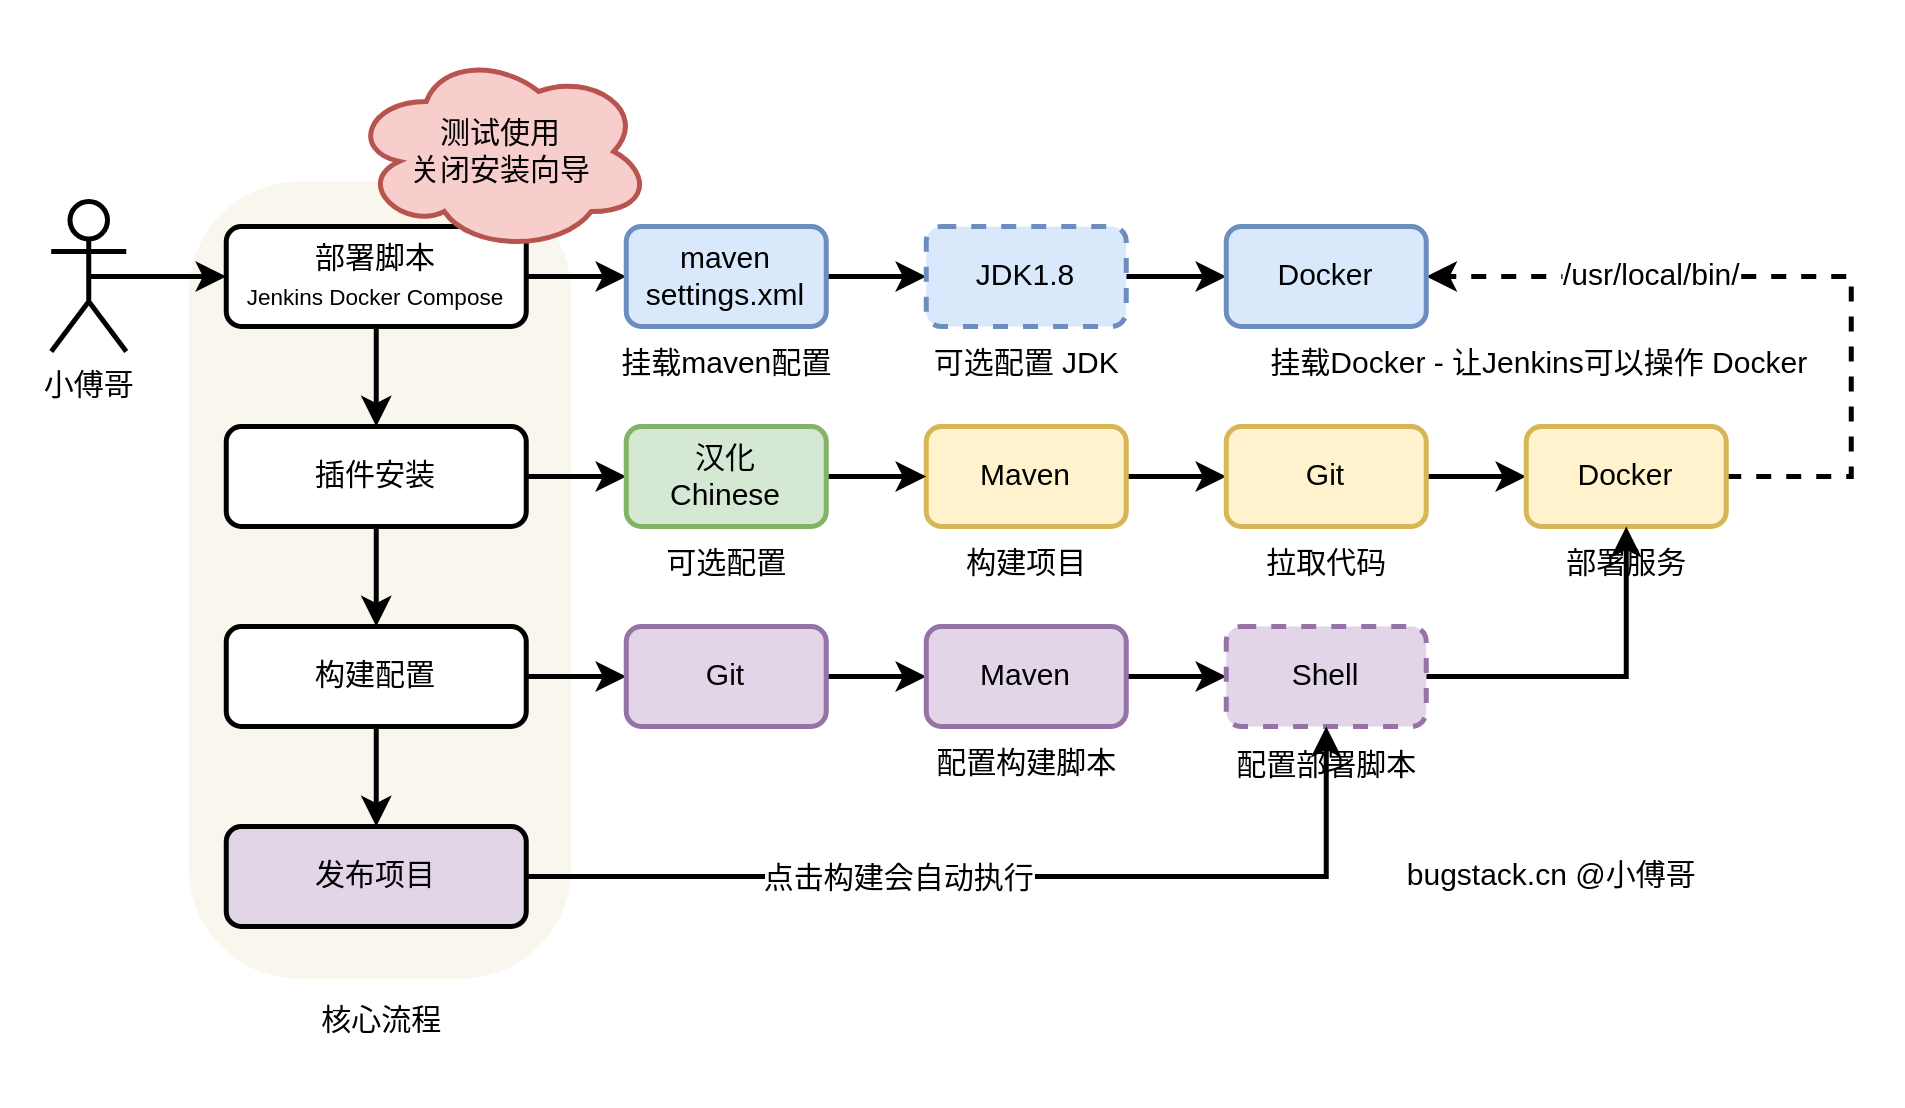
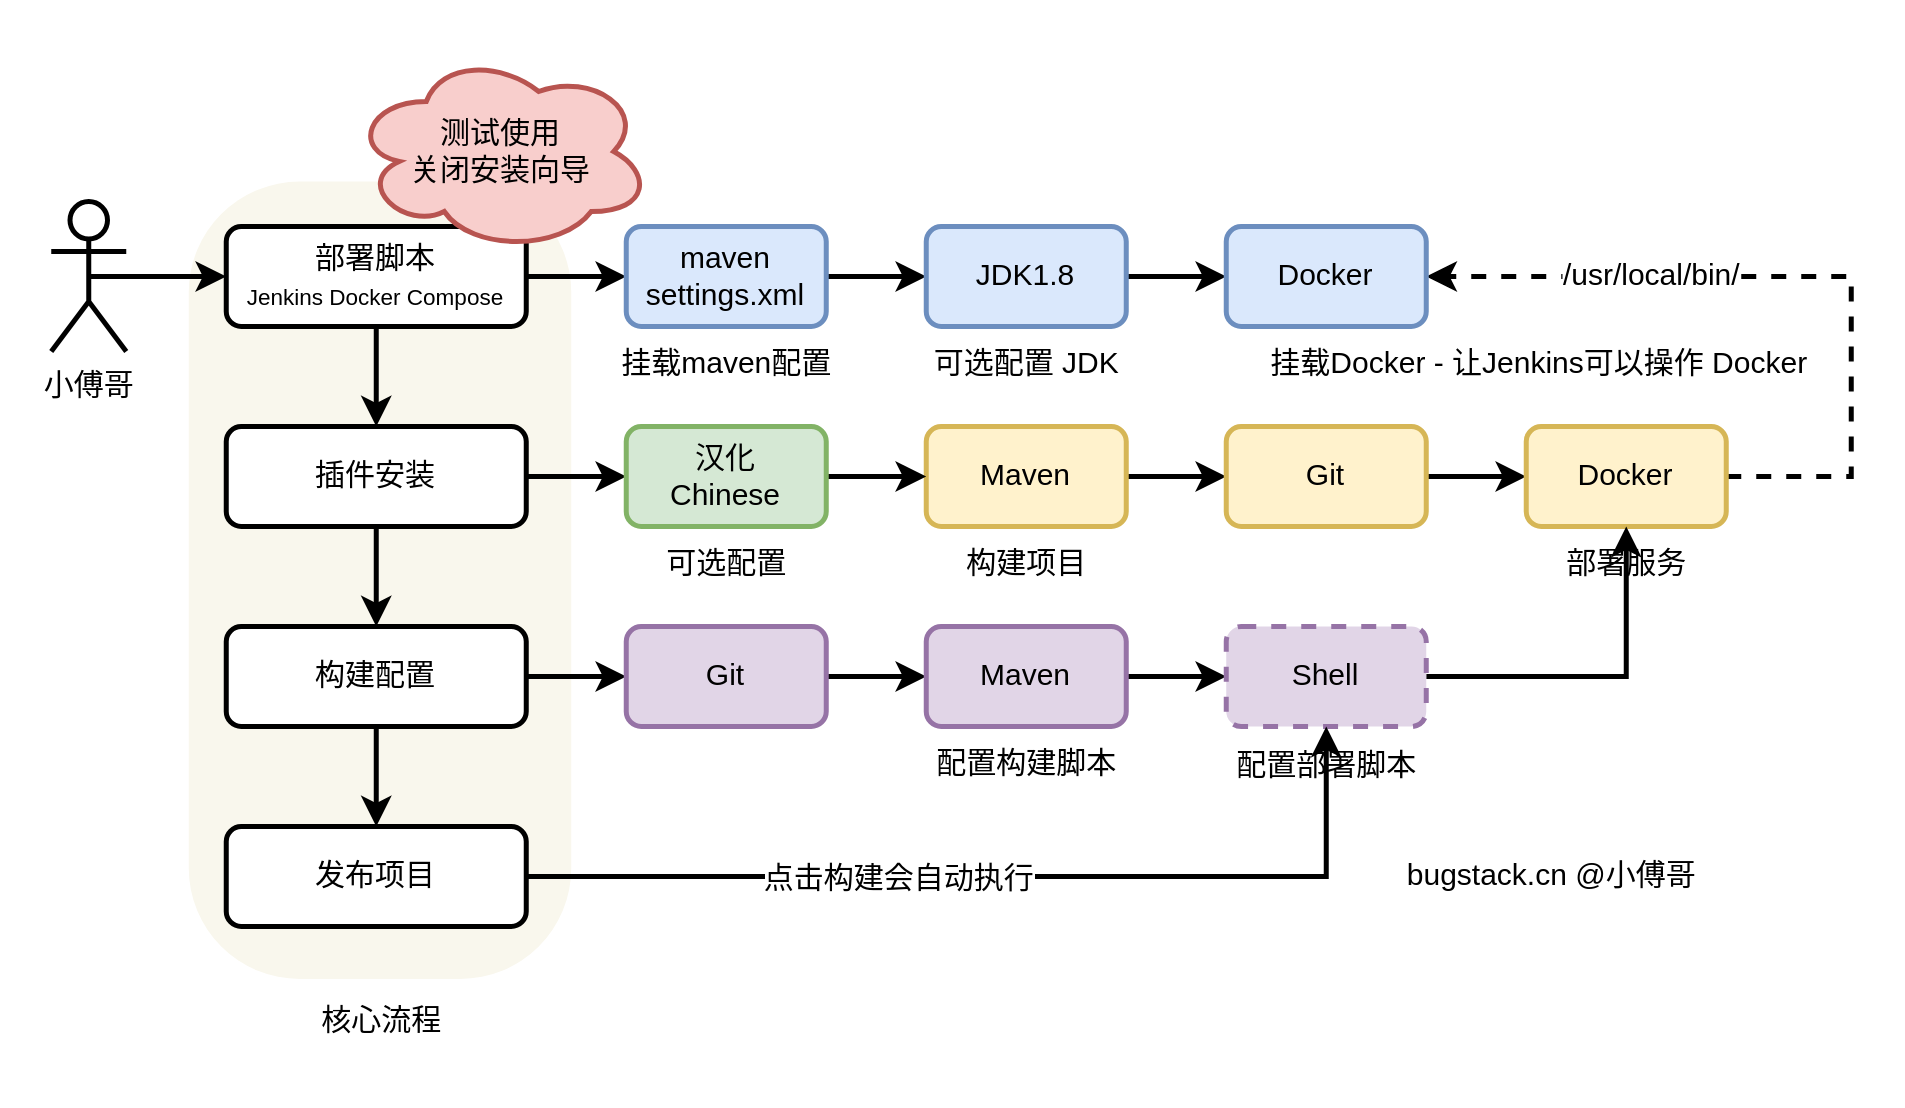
  <mxCell id="0" />
  <mxCell id="1" parent="0" />
  <mxCell id="2" value="" style="rounded=1;whiteSpace=wrap;html=1;strokeWidth=1;fontSize=12;arcSize=29;fillColor=#f9f7ed;strokeColor=none;" vertex="1" parent="1"><mxGeometry x="75" y="72" width="153" height="319" as="geometry" /></mxCell>
  <mxCell id="3" style="edgeStyle=orthogonalEdgeStyle;rounded=0;orthogonalLoop=1;jettySize=auto;html=1;exitX=0.5;exitY=1;exitDx=0;exitDy=0;entryX=0.5;entryY=0;entryDx=0;entryDy=0;fontSize=9;strokeWidth=2;" edge="1" parent="1" source="5" target="8"><mxGeometry relative="1" as="geometry" /></mxCell>
  <mxCell id="4" style="edgeStyle=orthogonalEdgeStyle;rounded=0;orthogonalLoop=1;jettySize=auto;html=1;exitX=1;exitY=0.5;exitDx=0;exitDy=0;entryX=0;entryY=0.5;entryDx=0;entryDy=0;strokeWidth=2;fontSize=12;" edge="1" parent="1" source="5" target="25"><mxGeometry relative="1" as="geometry" /></mxCell>
  <mxCell id="5" value="部署脚本&lt;br&gt;&lt;font style=&quot;font-size: 9px;&quot;&gt;Jenkins Docker Compose&lt;/font&gt;" style="rounded=1;whiteSpace=wrap;html=1;strokeWidth=2;" vertex="1" parent="1"><mxGeometry x="90" y="90" width="120" height="40" as="geometry" /></mxCell>
  <mxCell id="6" style="edgeStyle=orthogonalEdgeStyle;rounded=0;orthogonalLoop=1;jettySize=auto;html=1;exitX=1;exitY=0.5;exitDx=0;exitDy=0;entryX=0;entryY=0.5;entryDx=0;entryDy=0;strokeWidth=2;fontSize=12;" edge="1" parent="1" source="8" target="16"><mxGeometry relative="1" as="geometry" /></mxCell>
  <mxCell id="7" style="edgeStyle=orthogonalEdgeStyle;rounded=0;orthogonalLoop=1;jettySize=auto;html=1;exitX=0.5;exitY=1;exitDx=0;exitDy=0;strokeWidth=2;fontSize=12;" edge="1" parent="1" source="8" target="23"><mxGeometry relative="1" as="geometry" /></mxCell>
  <mxCell id="8" value="插件安装" style="rounded=1;whiteSpace=wrap;html=1;strokeWidth=2;" vertex="1" parent="1"><mxGeometry x="90" y="170" width="120" height="40" as="geometry" /></mxCell>
  <mxCell id="9" style="edgeStyle=orthogonalEdgeStyle;rounded=0;orthogonalLoop=1;jettySize=auto;html=1;exitX=1;exitY=0.5;exitDx=0;exitDy=0;entryX=0;entryY=0.5;entryDx=0;entryDy=0;strokeWidth=2;fontSize=9;" edge="1" parent="1" source="10" target="12"><mxGeometry relative="1" as="geometry" /></mxCell>
  <mxCell id="10" value="Maven" style="rounded=1;whiteSpace=wrap;html=1;strokeWidth=2;fillColor=#fff2cc;strokeColor=#d6b656;" vertex="1" parent="1"><mxGeometry x="370" y="170" width="80" height="40" as="geometry" /></mxCell>
  <mxCell id="11" style="edgeStyle=orthogonalEdgeStyle;rounded=0;orthogonalLoop=1;jettySize=auto;html=1;exitX=1;exitY=0.5;exitDx=0;exitDy=0;entryX=0;entryY=0.5;entryDx=0;entryDy=0;strokeWidth=2;fontSize=12;" edge="1" parent="1" source="12" target="14"><mxGeometry relative="1" as="geometry" /></mxCell>
  <mxCell id="12" value="Git" style="rounded=1;whiteSpace=wrap;html=1;strokeWidth=2;fillColor=#fff2cc;strokeColor=#d6b656;" vertex="1" parent="1"><mxGeometry x="490" y="170" width="80" height="40" as="geometry" /></mxCell>
  <mxCell id="13" value="/usr/local/bin/" style="edgeStyle=orthogonalEdgeStyle;rounded=0;orthogonalLoop=1;jettySize=auto;html=1;exitX=1;exitY=0.5;exitDx=0;exitDy=0;entryX=1;entryY=0.5;entryDx=0;entryDy=0;dashed=1;strokeWidth=2;fontSize=12;" edge="1" parent="1" source="14" target="28"><mxGeometry x="0.4" relative="1" as="geometry"><Array as="points"><mxPoint x="740" y="190" /><mxPoint x="740" y="110" /></Array><mxPoint as="offset" /></mxGeometry></mxCell>
  <mxCell id="14" value="Docker" style="rounded=1;whiteSpace=wrap;html=1;strokeWidth=2;fillColor=#fff2cc;strokeColor=#d6b656;" vertex="1" parent="1"><mxGeometry x="610" y="170" width="80" height="40" as="geometry" /></mxCell>
  <mxCell id="15" style="edgeStyle=orthogonalEdgeStyle;rounded=0;orthogonalLoop=1;jettySize=auto;html=1;exitX=1;exitY=0.5;exitDx=0;exitDy=0;entryX=0;entryY=0.5;entryDx=0;entryDy=0;strokeWidth=2;fontSize=12;" edge="1" parent="1" source="16" target="10"><mxGeometry relative="1" as="geometry" /></mxCell>
  <mxCell id="16" value="汉化&lt;br&gt;Chinese" style="rounded=1;whiteSpace=wrap;html=1;strokeWidth=2;fillColor=#d5e8d4;strokeColor=#82b366;" vertex="1" parent="1"><mxGeometry x="250" y="170" width="80" height="40" as="geometry" /></mxCell>
  <mxCell id="17" value="构建项目" style="text;html=1;align=center;verticalAlign=middle;resizable=0;points=[];autosize=1;strokeColor=none;fillColor=none;fontSize=12;" vertex="1" parent="1"><mxGeometry x="375" y="210" width="70" height="30" as="geometry" /></mxCell>
- <mxCell id="18" value="拉取代码" style="text;html=1;align=center;verticalAlign=middle;resizable=0;points=[];autosize=1;strokeColor=none;fillColor=none;fontSize=12;" vertex="1" parent="1"><mxGeometry x="495" y="210" width="70" height="30" as="geometry" /></mxCell>
  <mxCell id="19" value="部署服务" style="text;html=1;align=center;verticalAlign=middle;resizable=0;points=[];autosize=1;strokeColor=none;fillColor=none;fontSize=12;" vertex="1" parent="1"><mxGeometry x="615" y="210" width="70" height="30" as="geometry" /></mxCell>
  <mxCell id="20" value="可选配置" style="text;html=1;align=center;verticalAlign=middle;resizable=0;points=[];autosize=1;strokeColor=none;fillColor=none;fontSize=12;" vertex="1" parent="1"><mxGeometry x="255" y="210" width="70" height="30" as="geometry" /></mxCell>
  <mxCell id="21" style="edgeStyle=orthogonalEdgeStyle;rounded=0;orthogonalLoop=1;jettySize=auto;html=1;exitX=1;exitY=0.5;exitDx=0;exitDy=0;entryX=0;entryY=0.5;entryDx=0;entryDy=0;strokeWidth=2;fontSize=12;" edge="1" parent="1" source="23" target="34"><mxGeometry relative="1" as="geometry" /></mxCell>
  <mxCell id="22" style="edgeStyle=orthogonalEdgeStyle;rounded=0;orthogonalLoop=1;jettySize=auto;html=1;exitX=0.5;exitY=1;exitDx=0;exitDy=0;entryX=0.5;entryY=0;entryDx=0;entryDy=0;strokeWidth=2;fontSize=12;" edge="1" parent="1" source="23" target="43"><mxGeometry relative="1" as="geometry" /></mxCell>
  <mxCell id="23" value="构建配置" style="rounded=1;whiteSpace=wrap;html=1;strokeWidth=2;" vertex="1" parent="1"><mxGeometry x="90" y="250" width="120" height="40" as="geometry" /></mxCell>
  <mxCell id="24" style="edgeStyle=orthogonalEdgeStyle;rounded=0;orthogonalLoop=1;jettySize=auto;html=1;exitX=1;exitY=0.5;exitDx=0;exitDy=0;strokeWidth=2;fontSize=12;" edge="1" parent="1" source="25" target="27"><mxGeometry relative="1" as="geometry" /></mxCell>
  <mxCell id="25" value="maven&lt;br&gt;settings.xml" style="rounded=1;whiteSpace=wrap;html=1;strokeWidth=2;fillColor=#dae8fc;strokeColor=#6c8ebf;" vertex="1" parent="1"><mxGeometry x="250" y="90" width="80" height="40" as="geometry" /></mxCell>
  <mxCell id="26" style="edgeStyle=orthogonalEdgeStyle;rounded=0;orthogonalLoop=1;jettySize=auto;html=1;exitX=1;exitY=0.5;exitDx=0;exitDy=0;strokeWidth=2;fontSize=12;" edge="1" parent="1" source="27" target="28"><mxGeometry relative="1" as="geometry" /></mxCell>
- <mxCell id="27" value="JDK1.8" style="rounded=1;whiteSpace=wrap;html=1;strokeWidth=2;fillColor=#dae8fc;strokeColor=#6c8ebf;dashed=1;" vertex="1" parent="1"><mxGeometry x="370" y="90" width="80" height="40" as="geometry" /></mxCell>
+ <mxCell id="27" value="JDK1.8" style="rounded=1;whiteSpace=wrap;html=1;strokeWidth=2;fillColor=#dae8fc;strokeColor=#6c8ebf;" vertex="1" parent="1"><mxGeometry x="370" y="90" width="80" height="40" as="geometry" /></mxCell>
  <mxCell id="28" value="Docker" style="rounded=1;whiteSpace=wrap;html=1;strokeWidth=2;fillColor=#dae8fc;strokeColor=#6c8ebf;" vertex="1" parent="1"><mxGeometry x="490" y="90" width="80" height="40" as="geometry" /></mxCell>
  <mxCell id="29" value="挂载maven配置" style="text;html=1;align=center;verticalAlign=middle;resizable=0;points=[];autosize=1;strokeColor=none;fillColor=none;fontSize=12;" vertex="1" parent="1"><mxGeometry x="235" y="130" width="110" height="30" as="geometry" /></mxCell>
  <mxCell id="30" value="可选配置 JDK" style="text;html=1;align=center;verticalAlign=middle;resizable=0;points=[];autosize=1;strokeColor=none;fillColor=none;fontSize=12;" vertex="1" parent="1"><mxGeometry x="360" y="130" width="100" height="30" as="geometry" /></mxCell>
  <mxCell id="31" value="挂载Docker - 让Jenkins可以操作 Docker" style="text;html=1;align=center;verticalAlign=middle;resizable=0;points=[];autosize=1;strokeColor=none;fillColor=none;fontSize=12;" vertex="1" parent="1"><mxGeometry x="495" y="130" width="240" height="30" as="geometry" /></mxCell>
  <mxCell id="32" value="&lt;font style=&quot;font-size: 12px;&quot;&gt;测试使用&lt;br&gt;关闭安装向导&lt;/font&gt;" style="ellipse;shape=cloud;whiteSpace=wrap;html=1;strokeWidth=2;fontSize=9;fillColor=#f8cecc;strokeColor=#b85450;" vertex="1" parent="1"><mxGeometry x="140" y="20" width="120" height="80" as="geometry" /></mxCell>
  <mxCell id="33" style="edgeStyle=orthogonalEdgeStyle;rounded=0;orthogonalLoop=1;jettySize=auto;html=1;exitX=1;exitY=0.5;exitDx=0;exitDy=0;entryX=0;entryY=0.5;entryDx=0;entryDy=0;strokeWidth=2;fontSize=12;" edge="1" parent="1" source="34" target="36"><mxGeometry relative="1" as="geometry" /></mxCell>
  <mxCell id="34" value="Git" style="rounded=1;whiteSpace=wrap;html=1;strokeWidth=2;fillColor=#e1d5e7;strokeColor=#9673a6;" vertex="1" parent="1"><mxGeometry x="250" y="250" width="80" height="40" as="geometry" /></mxCell>
  <mxCell id="35" style="edgeStyle=orthogonalEdgeStyle;rounded=0;orthogonalLoop=1;jettySize=auto;html=1;exitX=1;exitY=0.5;exitDx=0;exitDy=0;entryX=0;entryY=0.5;entryDx=0;entryDy=0;strokeWidth=2;fontSize=12;" edge="1" parent="1" source="36" target="38"><mxGeometry relative="1" as="geometry" /></mxCell>
  <mxCell id="36" value="Maven" style="rounded=1;whiteSpace=wrap;html=1;strokeWidth=2;fillColor=#e1d5e7;strokeColor=#9673a6;" vertex="1" parent="1"><mxGeometry x="370" y="250" width="80" height="40" as="geometry" /></mxCell>
  <mxCell id="37" style="edgeStyle=orthogonalEdgeStyle;rounded=0;orthogonalLoop=1;jettySize=auto;html=1;exitX=1;exitY=0.5;exitDx=0;exitDy=0;strokeWidth=2;fontSize=12;" edge="1" parent="1" source="38" target="14"><mxGeometry relative="1" as="geometry" /></mxCell>
  <mxCell id="38" value="Shell" style="rounded=1;whiteSpace=wrap;html=1;strokeWidth=2;fillColor=#e1d5e7;strokeColor=#9673a6;dashed=1;" vertex="1" parent="1"><mxGeometry x="490" y="250" width="80" height="40" as="geometry" /></mxCell>
  <mxCell id="39" value="配置构建脚本" style="text;html=1;align=center;verticalAlign=middle;resizable=0;points=[];autosize=1;strokeColor=none;fillColor=none;fontSize=12;" vertex="1" parent="1"><mxGeometry x="360" y="290" width="100" height="30" as="geometry" /></mxCell>
  <mxCell id="40" value="配置部署脚本" style="text;html=1;align=center;verticalAlign=middle;resizable=0;points=[];autosize=1;strokeColor=none;fillColor=none;fontSize=12;" vertex="1" parent="1"><mxGeometry x="480" y="291" width="100" height="30" as="geometry" /></mxCell>
  <mxCell id="41" style="edgeStyle=orthogonalEdgeStyle;rounded=0;orthogonalLoop=1;jettySize=auto;html=1;exitX=1;exitY=0.5;exitDx=0;exitDy=0;entryX=0.5;entryY=1;entryDx=0;entryDy=0;strokeWidth=2;fontSize=12;" edge="1" parent="1" source="43" target="38"><mxGeometry relative="1" as="geometry" /></mxCell>
  <mxCell id="42" value="点击构建会自动执行" style="edgeLabel;html=1;align=center;verticalAlign=middle;resizable=0;points=[];fontSize=12;" vertex="1" connectable="0" parent="41"><mxGeometry x="-0.223" y="1" relative="1" as="geometry"><mxPoint y="1" as="offset" /></mxGeometry></mxCell>
- <mxCell id="43" value="发布项目" style="rounded=1;whiteSpace=wrap;html=1;strokeWidth=2;fillColor=#e1d5e7;" vertex="1" parent="1"><mxGeometry x="90" y="330" width="120" height="40" as="geometry" /></mxCell>
+ <mxCell id="43" value="发布项目" style="rounded=1;whiteSpace=wrap;html=1;strokeWidth=2;" vertex="1" parent="1"><mxGeometry x="90" y="330" width="120" height="40" as="geometry" /></mxCell>
  <mxCell id="44" style="edgeStyle=orthogonalEdgeStyle;rounded=0;orthogonalLoop=1;jettySize=auto;html=1;exitX=0.5;exitY=0.5;exitDx=0;exitDy=0;exitPerimeter=0;strokeWidth=2;fontSize=12;" edge="1" parent="1" source="45" target="5"><mxGeometry relative="1" as="geometry" /></mxCell>
  <mxCell id="45" value="小傅哥" style="shape=umlActor;verticalLabelPosition=bottom;verticalAlign=top;html=1;outlineConnect=0;strokeWidth=2;fontSize=12;" vertex="1" parent="1"><mxGeometry x="20" y="80" width="30" height="60" as="geometry" /></mxCell>
  <mxCell id="46" value="bugstack.cn @小傅哥" style="text;html=1;align=center;verticalAlign=middle;resizable=0;points=[];autosize=1;strokeColor=none;fillColor=none;fontSize=12;" vertex="1" parent="1"><mxGeometry x="550" y="335" width="140" height="30" as="geometry" /></mxCell>
  <mxCell id="47" value="核心流程" style="text;html=1;align=center;verticalAlign=middle;resizable=0;points=[];autosize=1;strokeColor=none;fillColor=none;fontSize=12;" vertex="1" parent="1"><mxGeometry x="118.5" y="395" width="66" height="26" as="geometry" /></mxCell>
